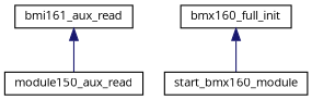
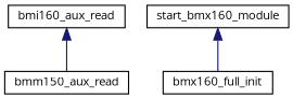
  digraph {
    fontname="Open Sans"
    rankdir=TB
    node [color=black fillcolor=white fontname="Open Sans" fontsize=10 shape=record style=filled]
    edge [color=midnightblue dir=back fontname="Open Sans" fontsize=10 labelfontname=Helvetica labelfontsize=10 style=solid]
-   n1 [height=0.2 label=bmi161_aux_read width=0.4]
-   n2 [height=0.2 label=module150_aux_read width=0.4]
+   n1 [height=0.2 label=bmi160_aux_read width=0.4]
+   n2 [height=0.2 label=bmm150_aux_read width=0.4]
    n3 [height=0.2 label=bmx160_full_init width=0.4]
    n4 [height=0.2 label=start_bmx160_module width=0.4]
    n1 -> n2
-   n3 -> n4
+   n4 -> n3
  }
